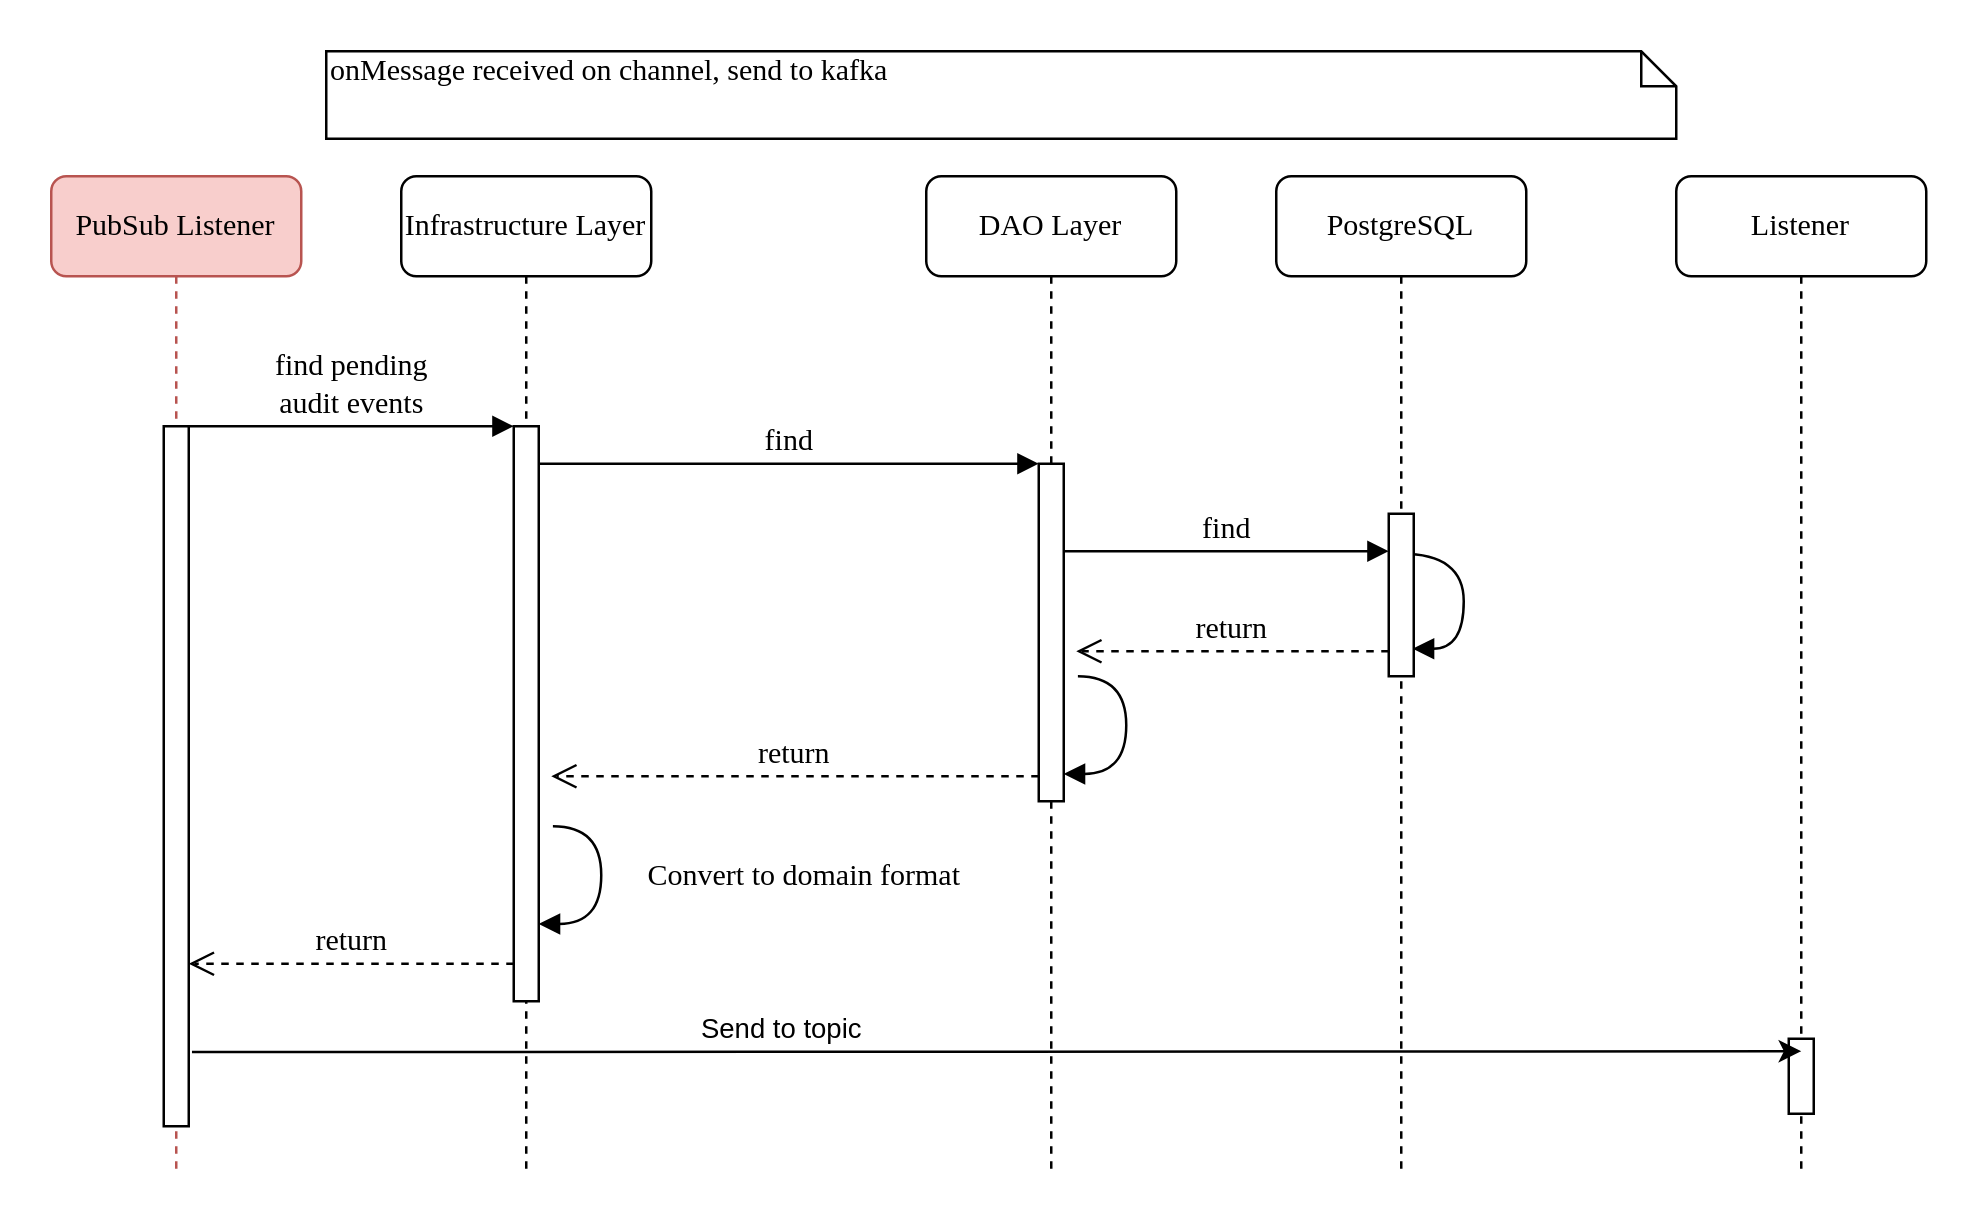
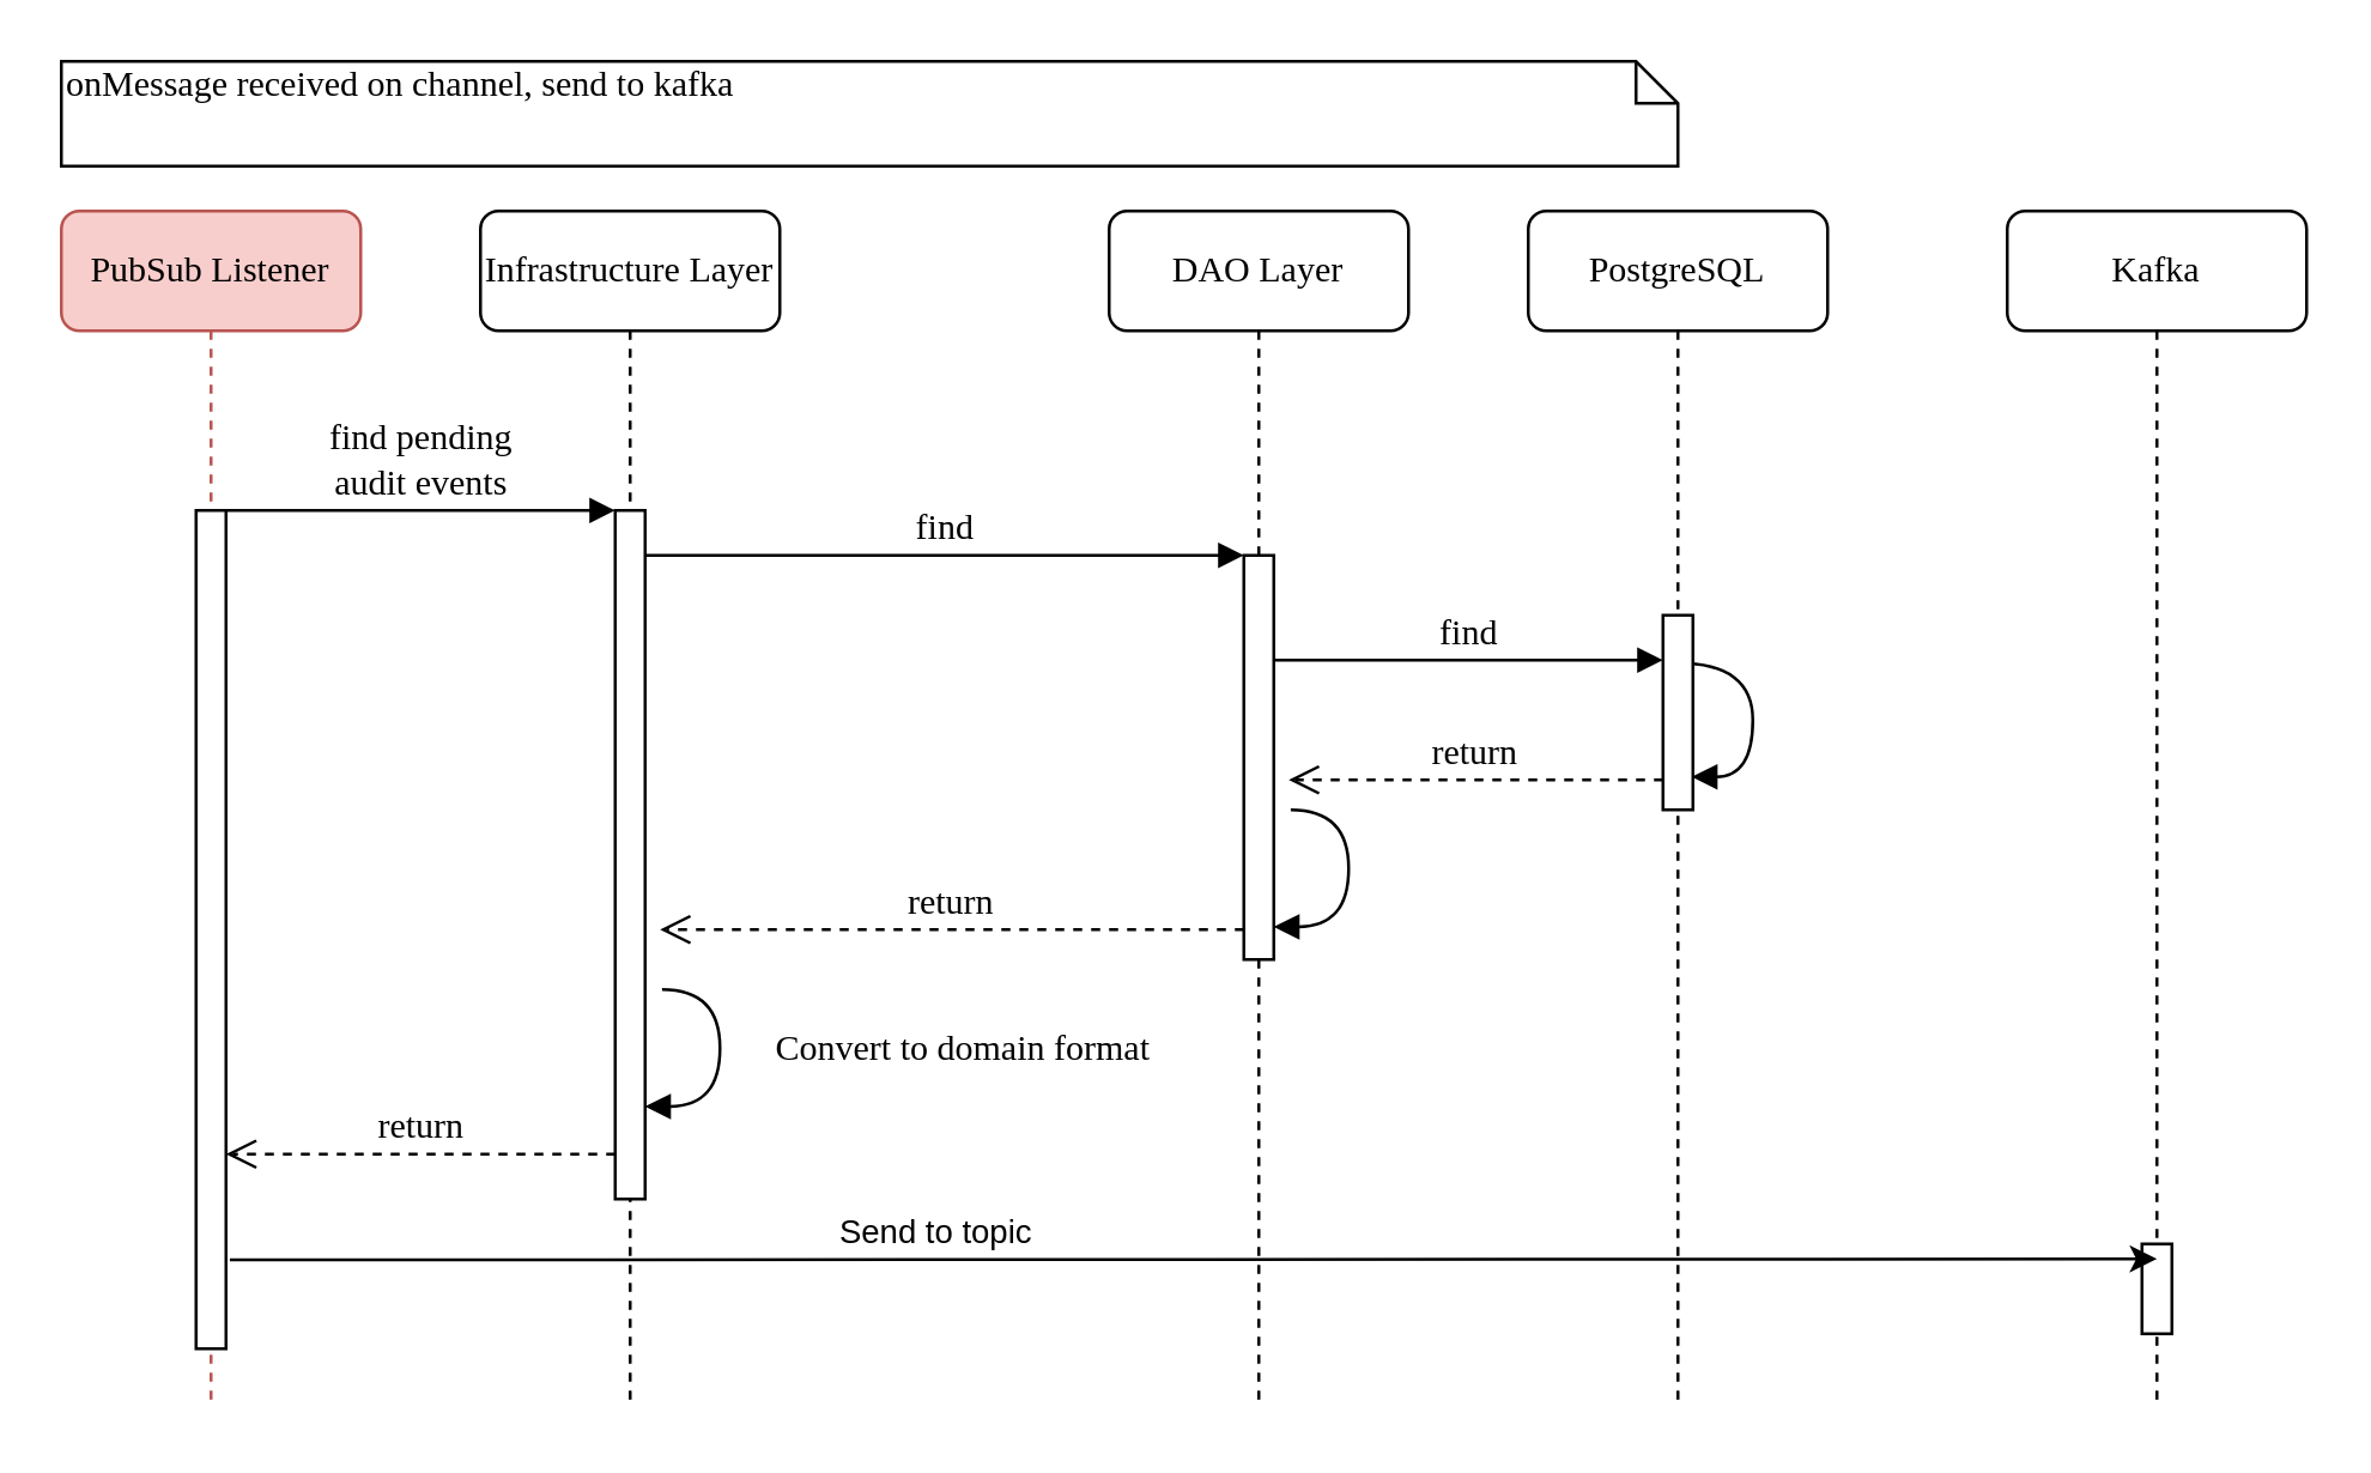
  <mxCell id="0" />
  <mxCell id="1" parent="0" />
  <mxCell id="2" value="Infrastructure Layer" style="shape=umlLifeline;perimeter=lifelinePerimeter;whiteSpace=wrap;html=1;container=1;collapsible=0;recursiveResize=0;outlineConnect=0;rounded=1;shadow=0;comic=0;labelBackgroundColor=none;strokeWidth=1;fontFamily=Verdana;fontSize=12;align=center;" parent="1" vertex="1"><mxGeometry x="160" y="70" width="100" height="400" as="geometry" /></mxCell>
  <mxCell id="3" value="" style="html=1;points=[];perimeter=orthogonalPerimeter;rounded=0;shadow=0;comic=0;labelBackgroundColor=none;strokeWidth=1;fontFamily=Verdana;fontSize=12;align=center;" parent="2" vertex="1"><mxGeometry x="45" y="100" width="10" height="230" as="geometry" /></mxCell>
  <mxCell id="4" value="" style="html=1;verticalAlign=bottom;endArrow=block;labelBackgroundColor=none;fontFamily=Verdana;fontSize=12;elbow=vertical;edgeStyle=orthogonalEdgeStyle;curved=1;exitX=1.066;exitY=0.713;exitPerimeter=0;" edge="1" parent="2"><mxGeometry relative="1" as="geometry"><mxPoint x="60.66" y="260.0" as="sourcePoint" /><mxPoint x="55" y="299.09" as="targetPoint" /><Array as="points"><mxPoint x="80" y="260.54" /><mxPoint x="80" y="299.54" /></Array></mxGeometry></mxCell>
  <mxCell id="5" value="&lt;font style=&quot;font-size: 12px;&quot; face=&quot;Verdana&quot;&gt;Convert to domain format&lt;/font&gt;" style="edgeLabel;html=1;align=center;verticalAlign=middle;resizable=0;points=[];" vertex="1" connectable="0" parent="4"><mxGeometry x="-0.057" y="2" relative="1" as="geometry"><mxPoint x="78" as="offset" /></mxGeometry></mxCell>
  <mxCell id="6" value="DAO Layer" style="shape=umlLifeline;perimeter=lifelinePerimeter;whiteSpace=wrap;html=1;container=1;collapsible=0;recursiveResize=0;outlineConnect=0;rounded=1;shadow=0;comic=0;labelBackgroundColor=none;strokeWidth=1;fontFamily=Verdana;fontSize=12;align=center;" parent="1" vertex="1"><mxGeometry x="370" y="70" width="100" height="400" as="geometry" /></mxCell>
  <mxCell id="7" value="" style="html=1;verticalAlign=bottom;endArrow=block;labelBackgroundColor=none;fontFamily=Verdana;fontSize=12;elbow=vertical;edgeStyle=orthogonalEdgeStyle;curved=1;exitX=1.066;exitY=0.713;exitPerimeter=0;" parent="6" edge="1"><mxGeometry relative="1" as="geometry"><mxPoint x="60.66" y="200.0" as="sourcePoint" /><mxPoint x="55" y="239.09" as="targetPoint" /><Array as="points"><mxPoint x="80" y="200.54" /><mxPoint x="80" y="239.54" /></Array></mxGeometry></mxCell>
  <mxCell id="8" value="" style="html=1;points=[];perimeter=orthogonalPerimeter;rounded=0;shadow=0;comic=0;labelBackgroundColor=none;strokeWidth=1;fontFamily=Verdana;fontSize=12;align=center;" parent="6" vertex="1"><mxGeometry x="45" y="115" width="10" height="135" as="geometry" /></mxCell>
  <mxCell id="9" value="PostgreSQL" style="shape=umlLifeline;perimeter=lifelinePerimeter;whiteSpace=wrap;html=1;container=1;collapsible=0;recursiveResize=0;outlineConnect=0;rounded=1;shadow=0;comic=0;labelBackgroundColor=none;strokeWidth=1;fontFamily=Verdana;fontSize=12;align=center;" parent="1" vertex="1"><mxGeometry x="510" y="70" width="100" height="400" as="geometry" /></mxCell>
  <mxCell id="10" value="" style="html=1;verticalAlign=bottom;endArrow=block;labelBackgroundColor=none;fontFamily=Verdana;fontSize=12;elbow=vertical;edgeStyle=orthogonalEdgeStyle;curved=1;entryX=1;entryY=0.286;entryPerimeter=0;exitX=1.038;exitY=0.345;exitPerimeter=0;" parent="9" edge="1"><mxGeometry relative="1" as="geometry"><mxPoint x="50.0" y="151.04" as="sourcePoint" /><mxPoint x="54.62" y="188.96" as="targetPoint" /><Array as="points"><mxPoint x="75" y="151" /><mxPoint x="75" y="189" /></Array></mxGeometry></mxCell>
  <mxCell id="11" value="return" style="html=1;verticalAlign=bottom;endArrow=open;dashed=1;endSize=8;labelBackgroundColor=none;fontFamily=Verdana;fontSize=12;edgeStyle=elbowEdgeStyle;elbow=vertical;" parent="9" edge="1"><mxGeometry relative="1" as="geometry"><mxPoint x="-80" y="190" as="targetPoint" /><Array as="points"><mxPoint x="-10" y="190" /><mxPoint x="20" y="190" /></Array><mxPoint x="45" y="190" as="sourcePoint" /></mxGeometry></mxCell>
  <mxCell id="12" value="" style="html=1;points=[];perimeter=orthogonalPerimeter;rounded=0;shadow=0;comic=0;labelBackgroundColor=none;strokeWidth=1;fontFamily=Verdana;fontSize=12;align=center;" parent="9" vertex="1"><mxGeometry x="45" y="135" width="10" height="65" as="geometry" /></mxCell>
- <mxCell id="13" value="Listener" style="shape=umlLifeline;perimeter=lifelinePerimeter;whiteSpace=wrap;html=1;container=1;collapsible=0;recursiveResize=0;outlineConnect=0;rounded=1;shadow=0;comic=0;labelBackgroundColor=none;strokeWidth=1;fontFamily=Verdana;fontSize=12;align=center;" parent="1" vertex="1"><mxGeometry x="670" y="70" width="100" height="400" as="geometry" /></mxCell>
+ <mxCell id="13" value="Kafka" style="shape=umlLifeline;perimeter=lifelinePerimeter;whiteSpace=wrap;html=1;container=1;collapsible=0;recursiveResize=0;outlineConnect=0;rounded=1;shadow=0;comic=0;labelBackgroundColor=none;strokeWidth=1;fontFamily=Verdana;fontSize=12;align=center;" parent="1" vertex="1"><mxGeometry x="670" y="70" width="100" height="400" as="geometry" /></mxCell>
  <mxCell id="14" value="" style="html=1;points=[];perimeter=orthogonalPerimeter;rounded=0;shadow=0;comic=0;labelBackgroundColor=none;strokeColor=#000000;strokeWidth=1;fillColor=#FFFFFF;fontFamily=Verdana;fontSize=12;fontColor=#000000;align=center;" parent="13" vertex="1"><mxGeometry x="45" y="345" width="10" height="30" as="geometry" /></mxCell>
  <mxCell id="15" value="PubSub Listener" style="shape=umlLifeline;perimeter=lifelinePerimeter;whiteSpace=wrap;html=1;container=1;collapsible=0;recursiveResize=0;outlineConnect=0;rounded=1;shadow=0;comic=0;labelBackgroundColor=none;strokeWidth=1;fontFamily=Verdana;fontSize=12;align=center;fillColor=#f8cecc;strokeColor=#b85450;" parent="1" vertex="1"><mxGeometry x="20" y="70" width="100" height="400" as="geometry" /></mxCell>
  <mxCell id="16" value="" style="html=1;points=[];perimeter=orthogonalPerimeter;rounded=0;shadow=0;comic=0;labelBackgroundColor=none;strokeWidth=1;fontFamily=Verdana;fontSize=12;align=center;" parent="15" vertex="1"><mxGeometry x="45" y="100" width="10" height="280" as="geometry" /></mxCell>
  <mxCell id="17" value="return" style="html=1;verticalAlign=bottom;endArrow=open;dashed=1;endSize=8;labelBackgroundColor=none;fontFamily=Verdana;fontSize=12;edgeStyle=elbowEdgeStyle;elbow=horizontal;" edge="1" parent="15"><mxGeometry relative="1" as="geometry"><mxPoint x="55" y="315" as="targetPoint" /><Array as="points" /><mxPoint x="185" y="315" as="sourcePoint" /></mxGeometry></mxCell>
  <mxCell id="18" value="find" style="html=1;verticalAlign=bottom;endArrow=block;labelBackgroundColor=none;fontFamily=Verdana;fontSize=12;edgeStyle=elbowEdgeStyle;elbow=vertical;" parent="1" source="8" target="12" edge="1"><mxGeometry relative="1" as="geometry"><mxPoint x="430" y="210" as="sourcePoint" /><Array as="points"><mxPoint x="430" y="220" /></Array></mxGeometry></mxCell>
  <mxCell id="19" value="find pending&lt;br&gt;audit events" style="html=1;verticalAlign=bottom;endArrow=block;entryX=0;entryY=0;labelBackgroundColor=none;fontFamily=Verdana;fontSize=12;edgeStyle=elbowEdgeStyle;elbow=vertical;" parent="1" source="16" target="3" edge="1"><mxGeometry relative="1" as="geometry"><mxPoint x="140" y="180" as="sourcePoint" /></mxGeometry></mxCell>
  <mxCell id="20" value="find" style="html=1;verticalAlign=bottom;endArrow=block;entryX=0;entryY=0;labelBackgroundColor=none;fontFamily=Verdana;fontSize=12;edgeStyle=elbowEdgeStyle;elbow=vertical;" parent="1" source="3" target="8" edge="1"><mxGeometry relative="1" as="geometry"><mxPoint x="290" y="190" as="sourcePoint" /></mxGeometry></mxCell>
- <mxCell id="21" value="onMessage received on channel, send to kafka" style="shape=note;whiteSpace=wrap;html=1;size=14;verticalAlign=top;align=left;spacingTop=-6;rounded=0;shadow=0;comic=0;labelBackgroundColor=none;strokeWidth=1;fontFamily=Verdana;fontSize=12" parent="1" vertex="1"><mxGeometry x="130" y="20" width="540" height="35" as="geometry" /></mxCell>
+ <mxCell id="21" value="onMessage received on channel, send to kafka" style="shape=note;whiteSpace=wrap;html=1;size=14;verticalAlign=top;align=left;spacingTop=-6;rounded=0;shadow=0;comic=0;labelBackgroundColor=none;strokeWidth=1;fontFamily=Verdana;fontSize=12" parent="1" vertex="1"><mxGeometry x="20" y="20" width="540" height="35" as="geometry" /></mxCell>
  <mxCell id="22" value="return" style="html=1;verticalAlign=bottom;endArrow=open;dashed=1;endSize=8;labelBackgroundColor=none;fontFamily=Verdana;fontSize=12;edgeStyle=elbowEdgeStyle;elbow=horizontal;" edge="1" parent="1"><mxGeometry relative="1" as="geometry"><mxPoint x="220" y="310" as="targetPoint" /><Array as="points"><mxPoint x="360" y="310" /><mxPoint x="390" y="310" /></Array><mxPoint x="415" y="310" as="sourcePoint" /></mxGeometry></mxCell>
  <mxCell id="23" value="" style="endArrow=classic;html=1;rounded=0;exitX=1.129;exitY=0.894;exitDx=0;exitDy=0;exitPerimeter=0;" edge="1" parent="1" source="16"><mxGeometry width="50" height="50" relative="1" as="geometry"><mxPoint x="90.34" y="416" as="sourcePoint" /><mxPoint x="720" y="420" as="targetPoint" /></mxGeometry></mxCell>
  <mxCell id="24" value="Send to topic" style="edgeLabel;html=1;align=center;verticalAlign=middle;resizable=0;points=[];" vertex="1" connectable="0" parent="23"><mxGeometry x="-0.386" y="1" relative="1" as="geometry"><mxPoint x="37" y="-9" as="offset" /></mxGeometry></mxCell>
